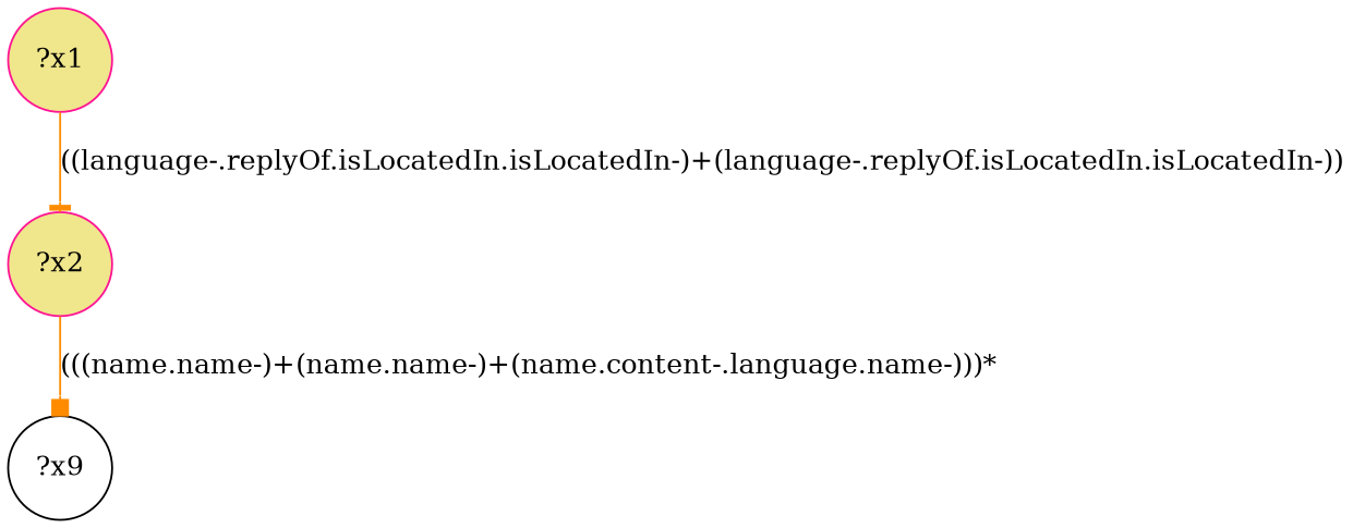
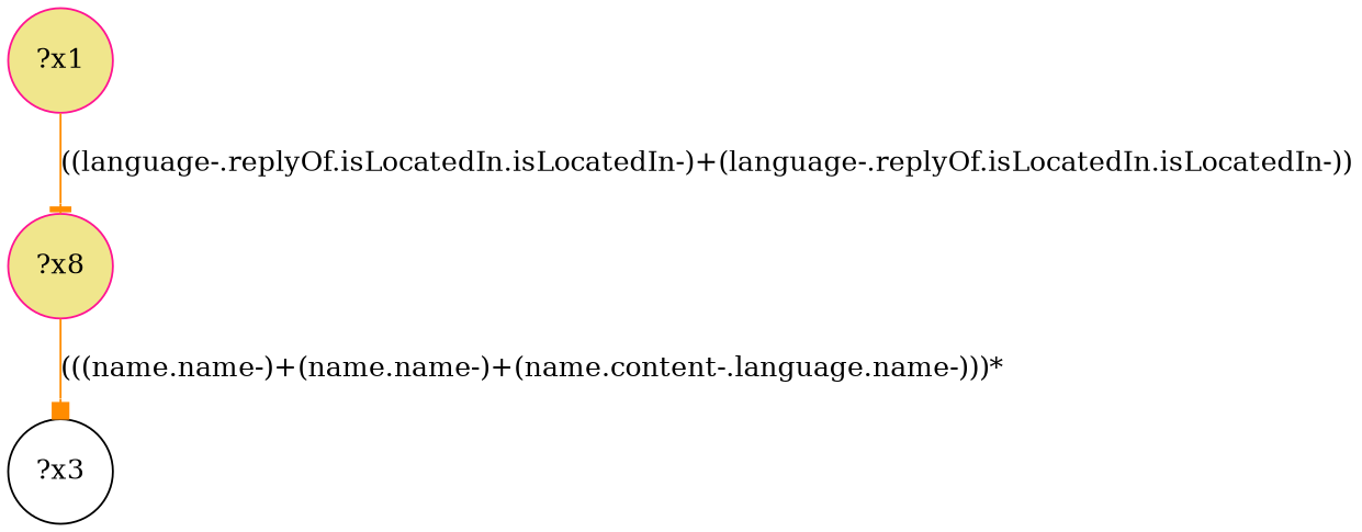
  digraph {
    node [color=deeppink fillcolor=khaki shape=circle style="filled,"]
    edge [color=darkorange]
-   n1 [label="?x2"]
-   n2 [color=black fillcolor=white label="?x9" style=filled]
+   n1 [label="?x8"]
+   n2 [color=black fillcolor=white label="?x3" style=filled]
    n3 [label="?x1"]
    n1 -> n2 [arrowhead=box label="(((name.name-)+(name.name-)+(name.content-.language.name-)))*"]
    n3 -> n1 [arrowhead=tee label="((language-.replyOf.isLocatedIn.isLocatedIn-)+(language-.replyOf.isLocatedIn.isLocatedIn-))"]
  }
